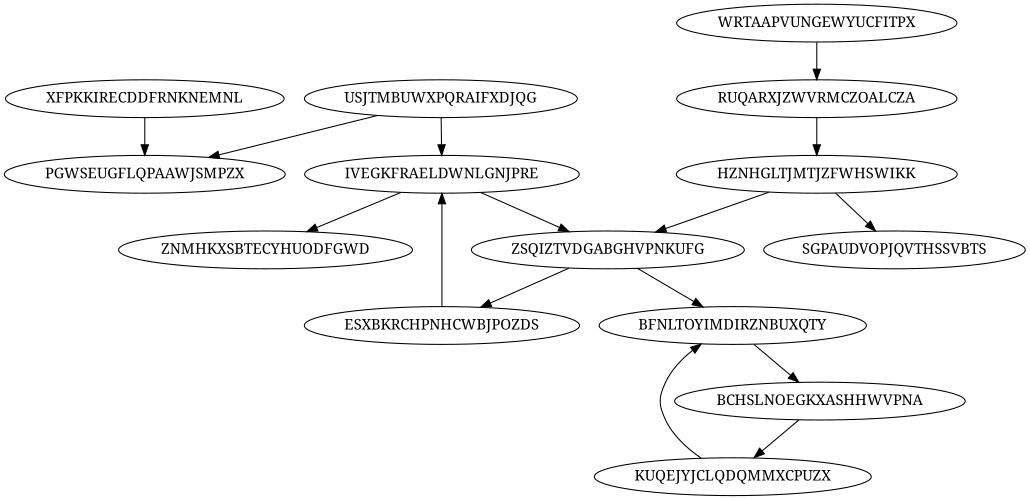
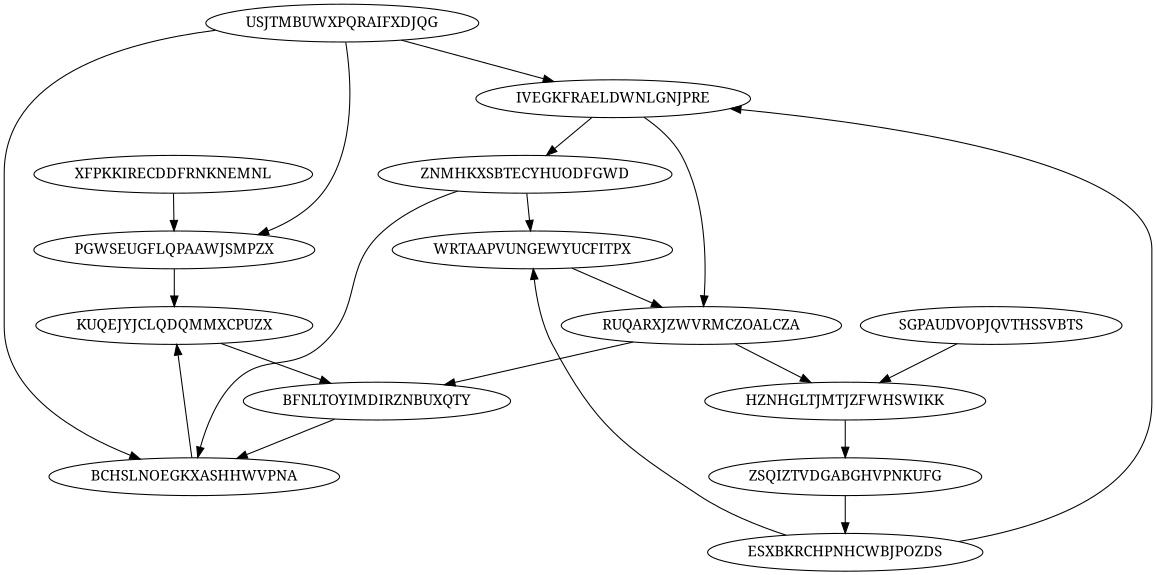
  digraph {
    fontname="Noto Serif"
    node [Weight=14 fontname="Noto Serif"]
    edge [Weight=20 fontname="Noto Serif"]
    PGWSEUGFLQPAAWJSMPZX
    XFPKKIRECDDFRNKNEMNL [Weight=17]
    USJTMBUWXPQRAIFXDJQG [Weight=11]
    BCHSLNOEGKXASHHWVPNA [Weight=15]
    IVEGKFRAELDWNLGNJPRE [Weight=10]
    KUQEJYJCLQDQMMXCPUZX [Weight=19]
    HZNHGLTJMTJZFWHSWIKK [Weight=16]
    ZSQIZTVDGABGHVPNKUFG [Weight=15]
    ZNMHKXSBTECYHUODFGWD [Weight=17]
    WRTAAPVUNGEWYUCFITPX [Weight=18]
    RUQARXJZWVRMCZOALCZA
    ESXBKRCHPNHCWBJPOZDS
    BFNLTOYIMDIRZNBUXQTY [Weight=10]
    SGPAUDVOPJQVTHSSVBTS [Weight=17]
+   PGWSEUGFLQPAAWJSMPZX -> KUQEJYJCLQDQMMXCPUZX [Weight=19]
    XFPKKIRECDDFRNKNEMNL -> PGWSEUGFLQPAAWJSMPZX [Weight=14]
    USJTMBUWXPQRAIFXDJQG -> PGWSEUGFLQPAAWJSMPZX
+   USJTMBUWXPQRAIFXDJQG -> BCHSLNOEGKXASHHWVPNA [Weight=18]
    USJTMBUWXPQRAIFXDJQG -> IVEGKFRAELDWNLGNJPRE [Weight=19]
    BCHSLNOEGKXASHHWVPNA -> KUQEJYJCLQDQMMXCPUZX
    IVEGKFRAELDWNLGNJPRE -> ZNMHKXSBTECYHUODFGWD [Weight=15]
-   IVEGKFRAELDWNLGNJPRE -> ZSQIZTVDGABGHVPNKUFG
+   IVEGKFRAELDWNLGNJPRE -> RUQARXJZWVRMCZOALCZA
    KUQEJYJCLQDQMMXCPUZX -> BFNLTOYIMDIRZNBUXQTY
    HZNHGLTJMTJZFWHSWIKK -> ZSQIZTVDGABGHVPNKUFG [Weight=10]
    ZSQIZTVDGABGHVPNKUFG -> ESXBKRCHPNHCWBJPOZDS [Weight=13]
+   ZNMHKXSBTECYHUODFGWD -> BCHSLNOEGKXASHHWVPNA [Weight=16]
+   ZNMHKXSBTECYHUODFGWD -> WRTAAPVUNGEWYUCFITPX [Weight=11]
    WRTAAPVUNGEWYUCFITPX -> RUQARXJZWVRMCZOALCZA [Weight=19]
    RUQARXJZWVRMCZOALCZA -> HZNHGLTJMTJZFWHSWIKK [Weight=18]
-   ZSQIZTVDGABGHVPNKUFG -> BFNLTOYIMDIRZNBUXQTY [Weight=15]
+   RUQARXJZWVRMCZOALCZA -> BFNLTOYIMDIRZNBUXQTY [Weight=15]
    ESXBKRCHPNHCWBJPOZDS -> IVEGKFRAELDWNLGNJPRE [Weight=11]
+   ESXBKRCHPNHCWBJPOZDS -> WRTAAPVUNGEWYUCFITPX
    BFNLTOYIMDIRZNBUXQTY -> BCHSLNOEGKXASHHWVPNA [Weight=10]
-   HZNHGLTJMTJZFWHSWIKK -> SGPAUDVOPJQVTHSSVBTS [Weight=14]
+   SGPAUDVOPJQVTHSSVBTS -> HZNHGLTJMTJZFWHSWIKK [Weight=14]
  }
